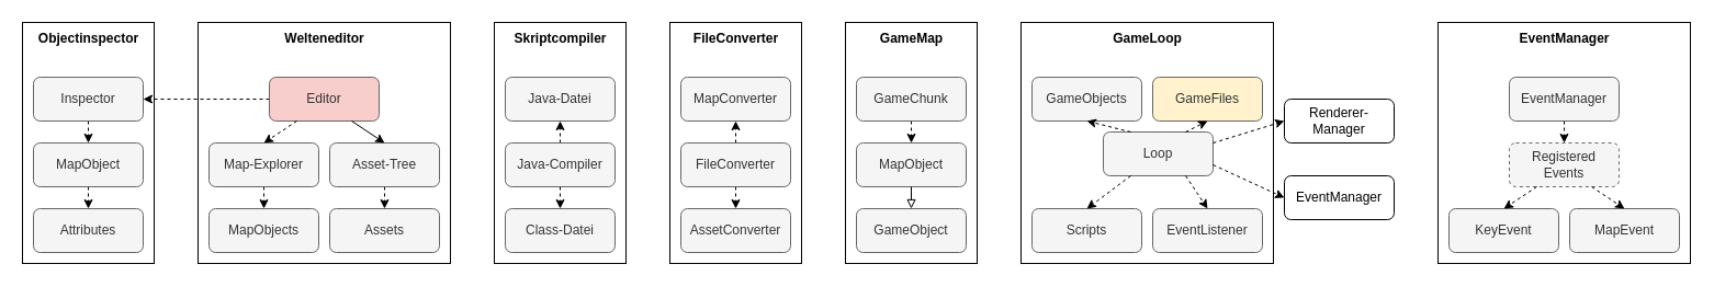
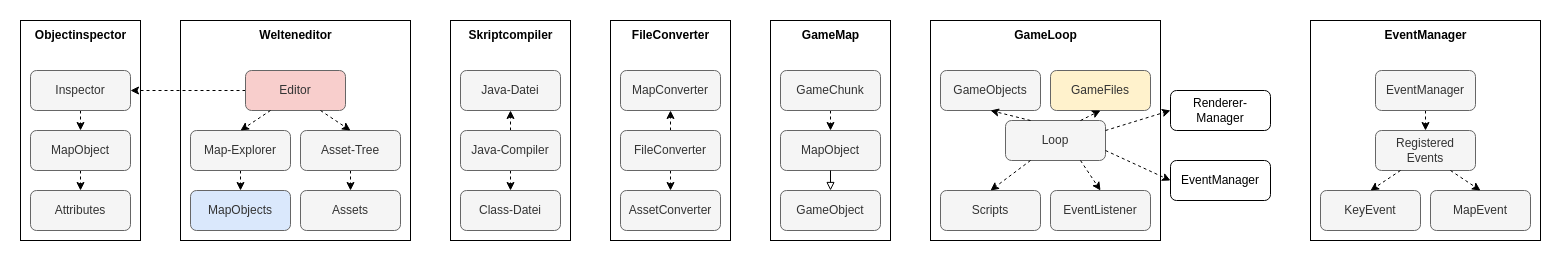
  <mxCell id="0" />
  <mxCell id="1" parent="0" />
  <mxCell id="2" value="" style="rounded=0;whiteSpace=wrap;html=1;" parent="1" vertex="1"><mxGeometry x="20" y="20" width="120" height="220" as="geometry" /></mxCell>
  <mxCell id="3" value="" style="rounded=0;whiteSpace=wrap;html=1;" parent="1" vertex="1"><mxGeometry x="770" y="20" width="120" height="220" as="geometry" /></mxCell>
  <mxCell id="4" value="MapObject" style="rounded=1;whiteSpace=wrap;html=1;fillColor=#f5f5f5;fontColor=#333333;strokeColor=#666666;" parent="1" vertex="1"><mxGeometry x="780" y="130" width="100" height="40" as="geometry" /></mxCell>
  <mxCell id="5" style="edgeStyle=orthogonalEdgeStyle;rounded=0;orthogonalLoop=1;jettySize=auto;html=1;exitX=0.5;exitY=1;exitDx=0;exitDy=0;entryX=0.5;entryY=0;entryDx=0;entryDy=0;dashed=1;" parent="1" source="6" target="4" edge="1"><mxGeometry relative="1" as="geometry" /></mxCell>
  <mxCell id="6" value="GameChunk" style="rounded=1;whiteSpace=wrap;html=1;fillColor=#f5f5f5;fontColor=#333333;strokeColor=#666666;" parent="1" vertex="1"><mxGeometry x="780" y="70" width="100" height="40" as="geometry" /></mxCell>
  <mxCell id="7" value="&lt;b&gt;GameMap&lt;/b&gt;" style="text;html=1;align=center;verticalAlign=middle;resizable=0;points=[];autosize=1;strokeColor=none;fillColor=none;" parent="1" vertex="1"><mxGeometry x="790" y="20" width="80" height="30" as="geometry" /></mxCell>
  <mxCell id="8" value="GameObject" style="rounded=1;whiteSpace=wrap;html=1;fillColor=#f5f5f5;fontColor=#333333;strokeColor=#666666;" parent="1" vertex="1"><mxGeometry x="780" y="190" width="100" height="40" as="geometry" /></mxCell>
  <mxCell id="9" value="" style="rounded=0;whiteSpace=wrap;html=1;" parent="1" vertex="1"><mxGeometry x="930" y="20" width="230" height="220" as="geometry" /></mxCell>
  <mxCell id="10" value="&lt;b&gt;GameLoop&lt;/b&gt;" style="text;html=1;align=center;verticalAlign=middle;resizable=0;points=[];autosize=1;strokeColor=none;fillColor=none;" parent="1" vertex="1"><mxGeometry x="1000" y="20" width="90" height="30" as="geometry" /></mxCell>
  <mxCell id="11" value="Renderer-Manager" style="rounded=1;whiteSpace=wrap;html=1;" parent="1" vertex="1"><mxGeometry x="1170" y="90" width="100" height="40" as="geometry" /></mxCell>
  <mxCell id="12" value="EventManager" style="rounded=1;whiteSpace=wrap;html=1;" parent="1" vertex="1"><mxGeometry x="1170" y="160" width="100" height="40" as="geometry" /></mxCell>
  <mxCell id="13" value="Loop" style="rounded=1;whiteSpace=wrap;html=1;fillColor=#f5f5f5;fontColor=#333333;strokeColor=#666666;" parent="1" vertex="1"><mxGeometry x="1005" y="120" width="100" height="40" as="geometry" /></mxCell>
  <mxCell id="14" value="" style="endArrow=classic;html=1;rounded=0;exitX=1;exitY=0.25;exitDx=0;exitDy=0;entryX=0;entryY=0.5;entryDx=0;entryDy=0;dashed=1;" parent="1" source="13" target="11" edge="1"><mxGeometry width="50" height="50" relative="1" as="geometry"><mxPoint x="1240" y="90" as="sourcePoint" /><mxPoint x="1290" y="40" as="targetPoint" /></mxGeometry></mxCell>
  <mxCell id="15" value="" style="endArrow=classic;html=1;rounded=0;exitX=1;exitY=0.75;exitDx=0;exitDy=0;entryX=0;entryY=0.5;entryDx=0;entryDy=0;dashed=1;" parent="1" source="13" target="12" edge="1"><mxGeometry width="50" height="50" relative="1" as="geometry"><mxPoint x="1215" y="90" as="sourcePoint" /><mxPoint x="1300" y="70" as="targetPoint" /></mxGeometry></mxCell>
  <mxCell id="16" value="GameObjects" style="rounded=1;whiteSpace=wrap;html=1;fillColor=#f5f5f5;fontColor=#333333;strokeColor=#666666;" parent="1" vertex="1"><mxGeometry x="940" y="70" width="100" height="40" as="geometry" /></mxCell>
  <mxCell id="17" value="GameFiles" style="rounded=1;whiteSpace=wrap;html=1;fillColor=#fff2cc;fontColor=#333333;strokeColor=#666666;" parent="1" vertex="1"><mxGeometry x="1050" y="70" width="100" height="40" as="geometry" /></mxCell>
  <mxCell id="18" value="Scripts" style="rounded=1;whiteSpace=wrap;html=1;fillColor=#f5f5f5;fontColor=#333333;strokeColor=#666666;" parent="1" vertex="1"><mxGeometry x="940" y="190" width="100" height="40" as="geometry" /></mxCell>
  <mxCell id="19" value="EventListener" style="rounded=1;whiteSpace=wrap;html=1;fillColor=#f5f5f5;fontColor=#333333;strokeColor=#666666;" parent="1" vertex="1"><mxGeometry x="1050" y="190" width="100" height="40" as="geometry" /></mxCell>
  <mxCell id="20" value="" style="endArrow=classic;html=1;rounded=0;exitX=0.75;exitY=0;exitDx=0;exitDy=0;entryX=0.5;entryY=1;entryDx=0;entryDy=0;dashed=1;" parent="1" source="13" target="17" edge="1"><mxGeometry width="50" height="50" relative="1" as="geometry"><mxPoint x="1200" y="200" as="sourcePoint" /><mxPoint x="1250" y="150" as="targetPoint" /></mxGeometry></mxCell>
  <mxCell id="21" value="" style="endArrow=classic;html=1;rounded=0;exitX=0.25;exitY=0;exitDx=0;exitDy=0;entryX=0.5;entryY=1;entryDx=0;entryDy=0;dashed=1;" parent="1" source="13" target="16" edge="1"><mxGeometry width="50" height="50" relative="1" as="geometry"><mxPoint x="1190" y="200" as="sourcePoint" /><mxPoint x="1240" y="150" as="targetPoint" /></mxGeometry></mxCell>
  <mxCell id="22" value="" style="endArrow=classic;html=1;rounded=0;exitX=0.75;exitY=1;exitDx=0;exitDy=0;entryX=0.5;entryY=0;entryDx=0;entryDy=0;dashed=1;" parent="1" source="13" target="19" edge="1"><mxGeometry width="50" height="50" relative="1" as="geometry"><mxPoint x="1190" y="200" as="sourcePoint" /><mxPoint x="1240" y="150" as="targetPoint" /></mxGeometry></mxCell>
  <mxCell id="23" value="" style="endArrow=classic;html=1;rounded=0;exitX=0.25;exitY=1;exitDx=0;exitDy=0;entryX=0.5;entryY=0;entryDx=0;entryDy=0;dashed=1;" parent="1" source="13" target="18" edge="1"><mxGeometry width="50" height="50" relative="1" as="geometry"><mxPoint x="1190" y="200" as="sourcePoint" /><mxPoint x="1240" y="150" as="targetPoint" /></mxGeometry></mxCell>
  <mxCell id="24" value="" style="endArrow=block;html=1;rounded=0;exitX=0.5;exitY=1;exitDx=0;exitDy=0;entryX=0.5;entryY=0;entryDx=0;entryDy=0;endFill=0;" parent="1" source="4" target="8" edge="1"><mxGeometry width="50" height="50" relative="1" as="geometry"><mxPoint x="940" y="230" as="sourcePoint" /><mxPoint x="990" y="180" as="targetPoint" /></mxGeometry></mxCell>
  <mxCell id="25" value="" style="rounded=0;whiteSpace=wrap;html=1;" parent="1" vertex="1"><mxGeometry x="1310" y="20" width="230" height="220" as="geometry" /></mxCell>
  <mxCell id="26" value="&lt;b&gt;EventManager&lt;/b&gt;" style="text;html=1;align=center;verticalAlign=middle;resizable=0;points=[];autosize=1;strokeColor=none;fillColor=none;" parent="1" vertex="1"><mxGeometry x="1370" y="20" width="110" height="30" as="geometry" /></mxCell>
- <mxCell id="27" value="Registered Events" style="rounded=1;whiteSpace=wrap;html=1;fillColor=#f5f5f5;fontColor=#333333;strokeColor=#666666;dashed=1;" parent="1" vertex="1"><mxGeometry x="1375" y="130" width="100" height="40" as="geometry" /></mxCell>
+ <mxCell id="27" value="Registered Events" style="rounded=1;whiteSpace=wrap;html=1;fillColor=#f5f5f5;fontColor=#333333;strokeColor=#666666;" parent="1" vertex="1"><mxGeometry x="1375" y="130" width="100" height="40" as="geometry" /></mxCell>
  <mxCell id="28" value="KeyEvent" style="rounded=1;whiteSpace=wrap;html=1;fillColor=#f5f5f5;fontColor=#333333;strokeColor=#666666;" parent="1" vertex="1"><mxGeometry x="1320" y="190" width="100" height="40" as="geometry" /></mxCell>
  <mxCell id="29" value="MapEvent" style="rounded=1;whiteSpace=wrap;html=1;fillColor=#f5f5f5;fontColor=#333333;strokeColor=#666666;" parent="1" vertex="1"><mxGeometry x="1430" y="190" width="100" height="40" as="geometry" /></mxCell>
  <mxCell id="30" value="" style="endArrow=classic;html=1;rounded=0;exitX=0.25;exitY=1;exitDx=0;exitDy=0;entryX=0.5;entryY=0;entryDx=0;entryDy=0;dashed=1;" parent="1" source="27" target="28" edge="1"><mxGeometry width="50" height="50" relative="1" as="geometry"><mxPoint x="1430" y="180" as="sourcePoint" /><mxPoint x="1480" y="130" as="targetPoint" /></mxGeometry></mxCell>
  <mxCell id="31" value="" style="endArrow=classic;html=1;rounded=0;exitX=0.75;exitY=1;exitDx=0;exitDy=0;entryX=0.5;entryY=0;entryDx=0;entryDy=0;dashed=1;" parent="1" source="27" target="29" edge="1"><mxGeometry width="50" height="50" relative="1" as="geometry"><mxPoint x="1430" y="180" as="sourcePoint" /><mxPoint x="1480" y="130" as="targetPoint" /></mxGeometry></mxCell>
  <mxCell id="32" style="edgeStyle=orthogonalEdgeStyle;rounded=0;orthogonalLoop=1;jettySize=auto;html=1;exitX=0.5;exitY=1;exitDx=0;exitDy=0;entryX=0.5;entryY=0;entryDx=0;entryDy=0;dashed=1;" parent="1" source="33" target="27" edge="1"><mxGeometry relative="1" as="geometry" /></mxCell>
  <mxCell id="33" value="EventManager" style="rounded=1;whiteSpace=wrap;html=1;fillColor=#f5f5f5;fontColor=#333333;strokeColor=#666666;" parent="1" vertex="1"><mxGeometry x="1375" y="70" width="100" height="40" as="geometry" /></mxCell>
  <mxCell id="34" value="" style="rounded=0;whiteSpace=wrap;html=1;" parent="1" vertex="1"><mxGeometry x="610" y="20" width="120" height="220" as="geometry" /></mxCell>
  <mxCell id="35" value="" style="rounded=0;whiteSpace=wrap;html=1;" parent="1" vertex="1"><mxGeometry x="450" y="20" width="120" height="220" as="geometry" /></mxCell>
  <mxCell id="36" value="&lt;b&gt;Skriptcompiler&lt;/b&gt;" style="text;html=1;align=center;verticalAlign=middle;resizable=0;points=[];autosize=1;strokeColor=none;fillColor=none;" parent="1" vertex="1"><mxGeometry x="455" y="20" width="110" height="30" as="geometry" /></mxCell>
  <mxCell id="37" value="&lt;b&gt;FileConverter&lt;/b&gt;" style="text;html=1;align=center;verticalAlign=middle;resizable=0;points=[];autosize=1;strokeColor=none;fillColor=none;" parent="1" vertex="1"><mxGeometry x="620" y="20" width="100" height="30" as="geometry" /></mxCell>
  <mxCell id="38" value="MapConverter" style="rounded=1;whiteSpace=wrap;html=1;fillColor=#f5f5f5;fontColor=#333333;strokeColor=#666666;" parent="1" vertex="1"><mxGeometry x="620" y="70" width="100" height="40" as="geometry" /></mxCell>
  <mxCell id="39" value="AssetConverter" style="rounded=1;whiteSpace=wrap;html=1;fillColor=#f5f5f5;fontColor=#333333;strokeColor=#666666;" parent="1" vertex="1"><mxGeometry x="620" y="190" width="100" height="40" as="geometry" /></mxCell>
  <mxCell id="40" value="Java-Datei" style="rounded=1;whiteSpace=wrap;html=1;fillColor=#f5f5f5;fontColor=#333333;strokeColor=#666666;" parent="1" vertex="1"><mxGeometry x="460" y="70" width="100" height="40" as="geometry" /></mxCell>
  <mxCell id="41" style="edgeStyle=orthogonalEdgeStyle;rounded=0;orthogonalLoop=1;jettySize=auto;html=1;exitX=0.5;exitY=0;exitDx=0;exitDy=0;entryX=0.5;entryY=1;entryDx=0;entryDy=0;dashed=1;" parent="1" source="43" target="40" edge="1"><mxGeometry relative="1" as="geometry" /></mxCell>
  <mxCell id="42" style="edgeStyle=orthogonalEdgeStyle;rounded=0;orthogonalLoop=1;jettySize=auto;html=1;exitX=0.5;exitY=1;exitDx=0;exitDy=0;entryX=0.5;entryY=0;entryDx=0;entryDy=0;dashed=1;" parent="1" source="43" target="44" edge="1"><mxGeometry relative="1" as="geometry" /></mxCell>
  <mxCell id="43" value="Java-Compiler" style="rounded=1;whiteSpace=wrap;html=1;fillColor=#f5f5f5;fontColor=#333333;strokeColor=#666666;" parent="1" vertex="1"><mxGeometry x="460" y="130" width="100" height="40" as="geometry" /></mxCell>
  <mxCell id="44" value="Class-Datei" style="rounded=1;whiteSpace=wrap;html=1;fillColor=#f5f5f5;fontColor=#333333;strokeColor=#666666;" parent="1" vertex="1"><mxGeometry x="460" y="190" width="100" height="40" as="geometry" /></mxCell>
  <mxCell id="45" style="edgeStyle=orthogonalEdgeStyle;rounded=0;orthogonalLoop=1;jettySize=auto;html=1;exitX=0.5;exitY=0;exitDx=0;exitDy=0;entryX=0.5;entryY=1;entryDx=0;entryDy=0;dashed=1;" parent="1" source="47" target="38" edge="1"><mxGeometry relative="1" as="geometry" /></mxCell>
  <mxCell id="46" style="edgeStyle=orthogonalEdgeStyle;rounded=0;orthogonalLoop=1;jettySize=auto;html=1;exitX=0.5;exitY=1;exitDx=0;exitDy=0;entryX=0.5;entryY=0;entryDx=0;entryDy=0;dashed=1;" parent="1" source="47" target="39" edge="1"><mxGeometry relative="1" as="geometry" /></mxCell>
  <mxCell id="47" value="FileConverter" style="rounded=1;whiteSpace=wrap;html=1;fillColor=#f5f5f5;fontColor=#333333;strokeColor=#666666;" parent="1" vertex="1"><mxGeometry x="620" y="130" width="100" height="40" as="geometry" /></mxCell>
  <mxCell id="48" value="" style="rounded=0;whiteSpace=wrap;html=1;" parent="1" vertex="1"><mxGeometry x="180" y="20" width="230" height="220" as="geometry" /></mxCell>
  <mxCell id="49" value="&lt;b&gt;Welteneditor&lt;/b&gt;" style="text;html=1;align=center;verticalAlign=middle;resizable=0;points=[];autosize=1;strokeColor=none;fillColor=none;" parent="1" vertex="1"><mxGeometry x="245" y="20" width="100" height="30" as="geometry" /></mxCell>
  <mxCell id="50" style="edgeStyle=orthogonalEdgeStyle;rounded=0;orthogonalLoop=1;jettySize=auto;html=1;exitX=0;exitY=0.5;exitDx=0;exitDy=0;entryX=1;entryY=0.5;entryDx=0;entryDy=0;dashed=1;" parent="1" source="51" target="62" edge="1"><mxGeometry relative="1" as="geometry" /></mxCell>
  <mxCell id="51" value="Editor" style="rounded=1;whiteSpace=wrap;html=1;fillColor=#f8cecc;fontColor=#333333;strokeColor=#666666;" parent="1" vertex="1"><mxGeometry x="245" y="70" width="100" height="40" as="geometry" /></mxCell>
  <mxCell id="52" value="Assets" style="rounded=1;whiteSpace=wrap;html=1;fillColor=#f5f5f5;fontColor=#333333;strokeColor=#666666;" parent="1" vertex="1"><mxGeometry x="300" y="190" width="100" height="40" as="geometry" /></mxCell>
- <mxCell id="53" value="MapObjects" style="rounded=1;whiteSpace=wrap;html=1;fillColor=#f5f5f5;fontColor=#333333;strokeColor=#666666;" parent="1" vertex="1"><mxGeometry x="190" y="190" width="100" height="40" as="geometry" /></mxCell>
+ <mxCell id="53" value="MapObjects" style="rounded=1;whiteSpace=wrap;html=1;fillColor=#dae8fc;fontColor=#333333;strokeColor=#666666;" parent="1" vertex="1"><mxGeometry x="190" y="190" width="100" height="40" as="geometry" /></mxCell>
  <mxCell id="54" style="edgeStyle=orthogonalEdgeStyle;rounded=0;orthogonalLoop=1;jettySize=auto;html=1;exitX=0.5;exitY=1;exitDx=0;exitDy=0;entryX=0.5;entryY=0;entryDx=0;entryDy=0;dashed=1;" parent="1" source="55" target="52" edge="1"><mxGeometry relative="1" as="geometry" /></mxCell>
  <mxCell id="55" value="Asset-Tree" style="rounded=1;whiteSpace=wrap;html=1;fillColor=#f5f5f5;fontColor=#333333;strokeColor=#666666;" parent="1" vertex="1"><mxGeometry x="300" y="130" width="100" height="40" as="geometry" /></mxCell>
  <mxCell id="56" style="edgeStyle=orthogonalEdgeStyle;rounded=0;orthogonalLoop=1;jettySize=auto;html=1;exitX=0.5;exitY=1;exitDx=0;exitDy=0;entryX=0.5;entryY=0;entryDx=0;entryDy=0;dashed=1;" parent="1" source="57" target="53" edge="1"><mxGeometry relative="1" as="geometry" /></mxCell>
  <mxCell id="57" value="Map-Explorer" style="rounded=1;whiteSpace=wrap;html=1;fillColor=#f5f5f5;fontColor=#333333;strokeColor=#666666;" parent="1" vertex="1"><mxGeometry x="190" y="130" width="100" height="40" as="geometry" /></mxCell>
- <mxCell id="58" value="" style="endArrow=classic;html=1;rounded=0;exitX=0.75;exitY=1;exitDx=0;exitDy=0;entryX=0.5;entryY=0;entryDx=0;entryDy=0;dashed=0;" parent="1" source="51" target="55" edge="1"><mxGeometry width="50" height="50" relative="1" as="geometry"><mxPoint x="350" y="190" as="sourcePoint" /><mxPoint x="400" y="140" as="targetPoint" /></mxGeometry></mxCell>
+ <mxCell id="58" value="" style="endArrow=classic;html=1;rounded=0;exitX=0.75;exitY=1;exitDx=0;exitDy=0;entryX=0.5;entryY=0;entryDx=0;entryDy=0;dashed=1;" parent="1" source="51" target="55" edge="1"><mxGeometry width="50" height="50" relative="1" as="geometry"><mxPoint x="350" y="190" as="sourcePoint" /><mxPoint x="400" y="140" as="targetPoint" /></mxGeometry></mxCell>
  <mxCell id="59" value="" style="endArrow=classic;html=1;rounded=0;exitX=0.25;exitY=1;exitDx=0;exitDy=0;entryX=0.5;entryY=0;entryDx=0;entryDy=0;dashed=1;" parent="1" source="51" target="57" edge="1"><mxGeometry width="50" height="50" relative="1" as="geometry"><mxPoint x="350" y="190" as="sourcePoint" /><mxPoint x="400" y="140" as="targetPoint" /></mxGeometry></mxCell>
  <mxCell id="60" value="&lt;b&gt;Objectinspector&lt;/b&gt;" style="text;html=1;align=center;verticalAlign=middle;resizable=0;points=[];autosize=1;strokeColor=none;fillColor=none;" parent="1" vertex="1"><mxGeometry x="25" y="20" width="110" height="30" as="geometry" /></mxCell>
  <mxCell id="61" style="edgeStyle=orthogonalEdgeStyle;rounded=0;orthogonalLoop=1;jettySize=auto;html=1;exitX=0.5;exitY=1;exitDx=0;exitDy=0;entryX=0.5;entryY=0;entryDx=0;entryDy=0;dashed=1;" parent="1" source="62" target="64" edge="1"><mxGeometry relative="1" as="geometry" /></mxCell>
  <mxCell id="62" value="Inspector" style="rounded=1;whiteSpace=wrap;html=1;fillColor=#f5f5f5;fontColor=#333333;strokeColor=#666666;" parent="1" vertex="1"><mxGeometry x="30" y="70" width="100" height="40" as="geometry" /></mxCell>
  <mxCell id="63" style="edgeStyle=orthogonalEdgeStyle;rounded=0;orthogonalLoop=1;jettySize=auto;html=1;exitX=0.5;exitY=1;exitDx=0;exitDy=0;entryX=0.5;entryY=0;entryDx=0;entryDy=0;dashed=1;" parent="1" source="64" target="65" edge="1"><mxGeometry relative="1" as="geometry" /></mxCell>
  <mxCell id="64" value="MapObject" style="rounded=1;whiteSpace=wrap;html=1;fillColor=#f5f5f5;fontColor=#333333;strokeColor=#666666;" parent="1" vertex="1"><mxGeometry x="30" y="130" width="100" height="40" as="geometry" /></mxCell>
  <mxCell id="65" value="Attributes" style="rounded=1;whiteSpace=wrap;html=1;fillColor=#f5f5f5;fontColor=#333333;strokeColor=#666666;" parent="1" vertex="1"><mxGeometry x="30" y="190" width="100" height="40" as="geometry" /></mxCell>
